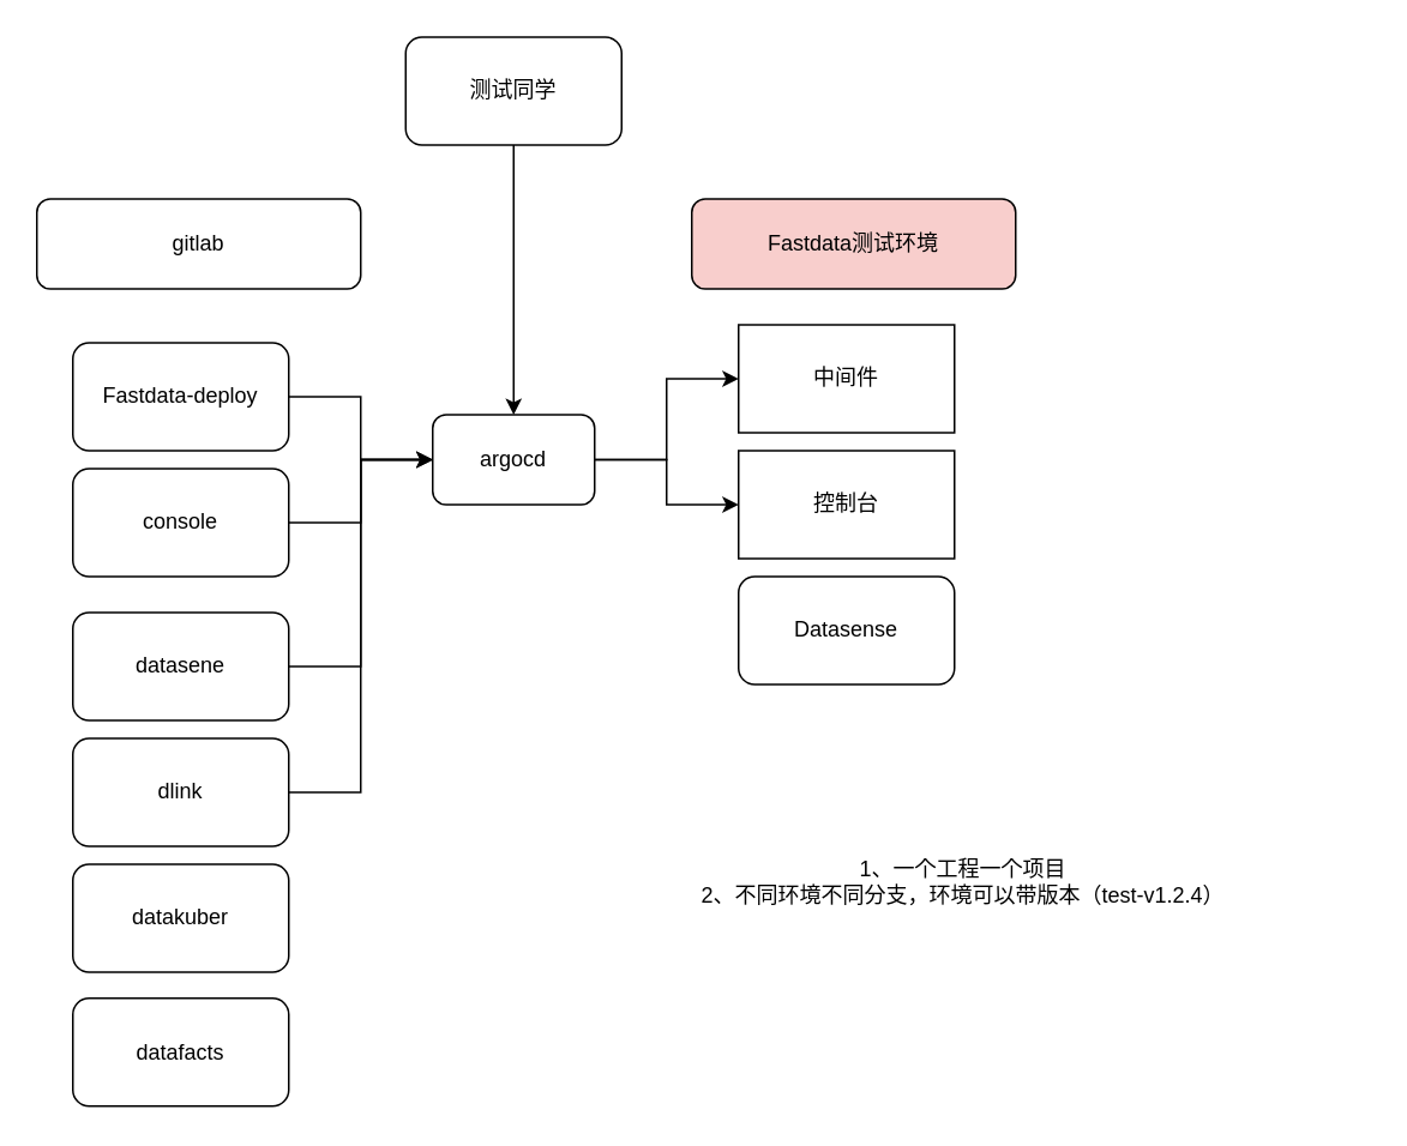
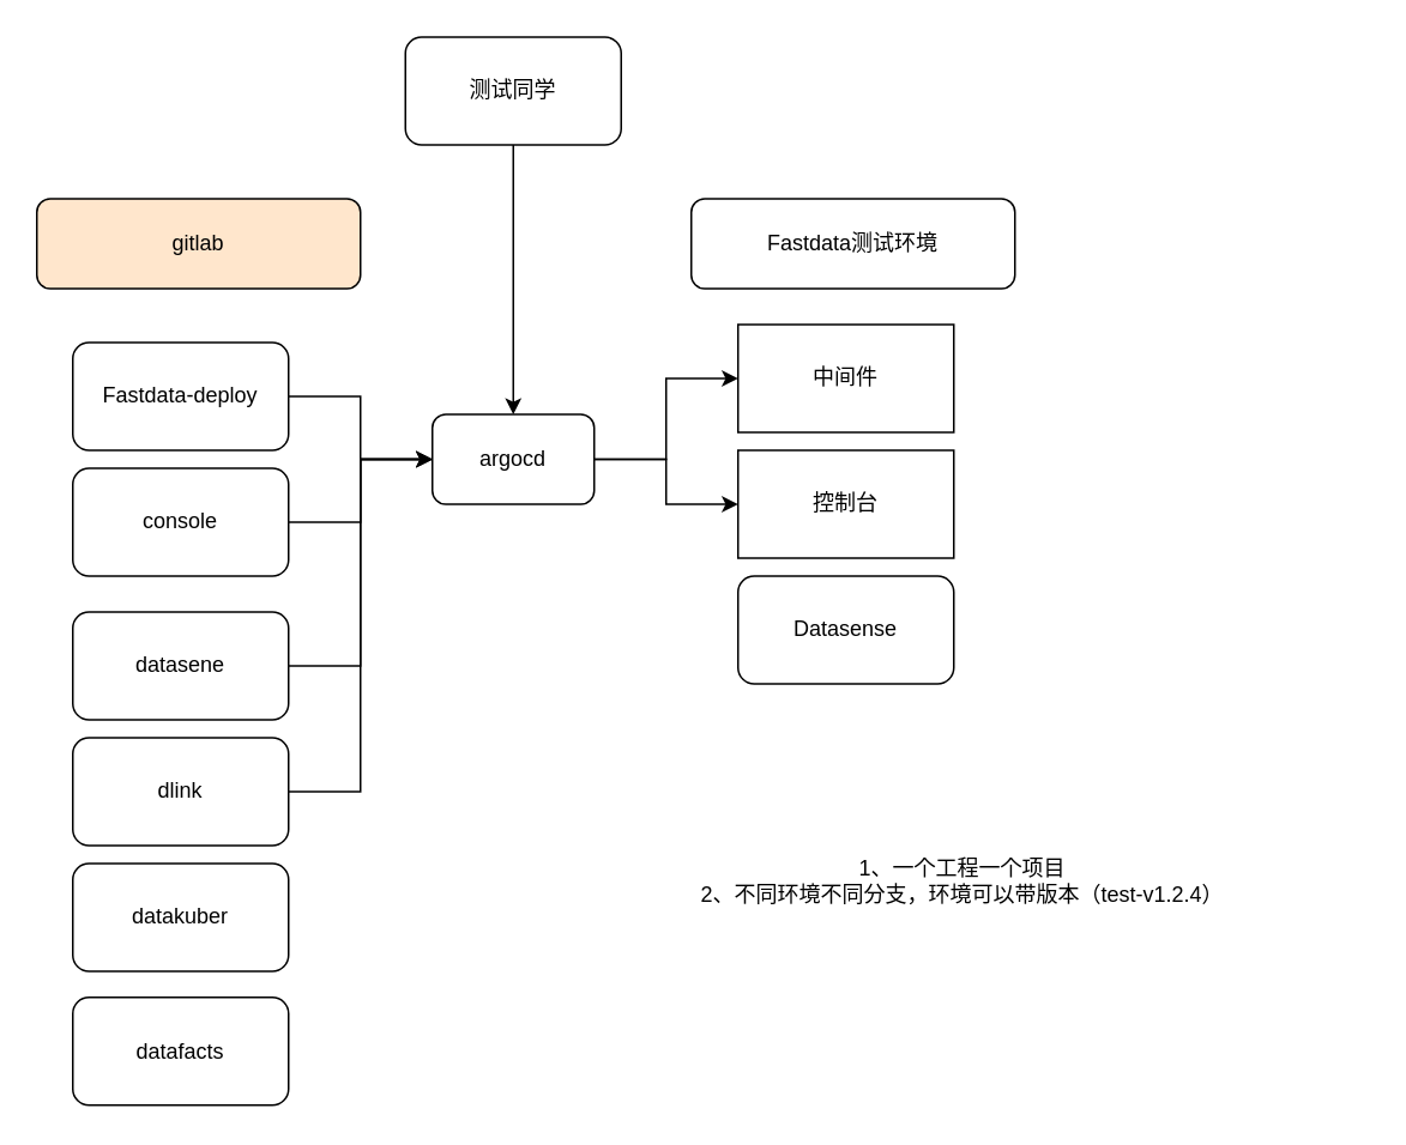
  <mxCell id="0" />
  <mxCell id="1" parent="0" />
- <mxCell id="2" value="Fastdata测试环境" style="rounded=1;whiteSpace=wrap;html=1;fillColor=#f8cecc;" vertex="1" parent="1"><mxGeometry x="384" y="110" width="180" height="50" as="geometry" /></mxCell>
+ <mxCell id="2" value="Fastdata测试环境" style="rounded=1;whiteSpace=wrap;html=1;" vertex="1" parent="1"><mxGeometry x="384" y="110" width="180" height="50" as="geometry" /></mxCell>
  <mxCell id="3" value="中间件" style="rounded=0;whiteSpace=wrap;html=1;" vertex="1" parent="1"><mxGeometry x="410" y="180" width="120" height="60" as="geometry" /></mxCell>
  <mxCell id="4" value="控制台" style="rounded=0;whiteSpace=wrap;html=1;" vertex="1" parent="1"><mxGeometry x="410" y="250" width="120" height="60" as="geometry" /></mxCell>
  <mxCell id="5" value="Datasense" style="whiteSpace=wrap;html=1;rounded=1;" vertex="1" parent="1"><mxGeometry x="410" y="320" width="120" height="60" as="geometry" /></mxCell>
  <mxCell id="6" style="edgeStyle=orthogonalEdgeStyle;rounded=0;orthogonalLoop=1;jettySize=auto;html=1;exitX=1;exitY=0.5;exitDx=0;exitDy=0;entryX=0;entryY=0.5;entryDx=0;entryDy=0;" edge="1" parent="1" source="7" target="11"><mxGeometry relative="1" as="geometry" /></mxCell>
  <mxCell id="7" value="Fastdata-deploy" style="rounded=1;whiteSpace=wrap;html=1;" vertex="1" parent="1"><mxGeometry x="40" y="190" width="120" height="60" as="geometry" /></mxCell>
- <mxCell id="8" value="gitlab" style="rounded=1;whiteSpace=wrap;html=1;" vertex="1" parent="1"><mxGeometry x="20" y="110" width="180" height="50" as="geometry" /></mxCell>
+ <mxCell id="8" value="gitlab" style="rounded=1;whiteSpace=wrap;html=1;fillColor=#ffe6cc;" vertex="1" parent="1"><mxGeometry x="20" y="110" width="180" height="50" as="geometry" /></mxCell>
  <mxCell id="9" style="edgeStyle=orthogonalEdgeStyle;rounded=0;orthogonalLoop=1;jettySize=auto;html=1;exitX=1;exitY=0.5;exitDx=0;exitDy=0;entryX=0;entryY=0.5;entryDx=0;entryDy=0;" edge="1" parent="1" source="11" target="3"><mxGeometry relative="1" as="geometry" /></mxCell>
  <mxCell id="10" style="edgeStyle=orthogonalEdgeStyle;rounded=0;orthogonalLoop=1;jettySize=auto;html=1;exitX=1;exitY=0.5;exitDx=0;exitDy=0;" edge="1" parent="1" source="11" target="4"><mxGeometry relative="1" as="geometry" /></mxCell>
  <mxCell id="11" value="argocd" style="rounded=1;whiteSpace=wrap;html=1;" vertex="1" parent="1"><mxGeometry x="240" y="230" width="90" height="50" as="geometry" /></mxCell>
  <mxCell id="12" style="edgeStyle=orthogonalEdgeStyle;rounded=0;orthogonalLoop=1;jettySize=auto;html=1;exitX=1;exitY=0.5;exitDx=0;exitDy=0;" edge="1" parent="1" source="13" target="11"><mxGeometry relative="1" as="geometry" /></mxCell>
  <mxCell id="13" value="console" style="rounded=1;whiteSpace=wrap;html=1;" vertex="1" parent="1"><mxGeometry x="40" y="260" width="120" height="60" as="geometry" /></mxCell>
  <mxCell id="14" style="edgeStyle=orthogonalEdgeStyle;rounded=0;orthogonalLoop=1;jettySize=auto;html=1;" edge="1" parent="1" source="15" target="11"><mxGeometry relative="1" as="geometry"><mxPoint x="285" y="110" as="targetPoint" /></mxGeometry></mxCell>
  <mxCell id="15" value="测试同学" style="rounded=1;whiteSpace=wrap;html=1;" vertex="1" parent="1"><mxGeometry x="225" y="20" width="120" height="60" as="geometry" /></mxCell>
  <mxCell id="16" style="edgeStyle=orthogonalEdgeStyle;rounded=0;orthogonalLoop=1;jettySize=auto;html=1;exitX=1;exitY=0.5;exitDx=0;exitDy=0;entryX=0;entryY=0.5;entryDx=0;entryDy=0;" edge="1" parent="1" source="17" target="11"><mxGeometry relative="1" as="geometry" /></mxCell>
  <mxCell id="17" value="datasene" style="rounded=1;whiteSpace=wrap;html=1;" vertex="1" parent="1"><mxGeometry x="40" y="340" width="120" height="60" as="geometry" /></mxCell>
  <mxCell id="18" style="edgeStyle=orthogonalEdgeStyle;rounded=0;orthogonalLoop=1;jettySize=auto;html=1;exitX=1;exitY=0.5;exitDx=0;exitDy=0;entryX=0;entryY=0.5;entryDx=0;entryDy=0;" edge="1" parent="1" source="19" target="11"><mxGeometry relative="1" as="geometry" /></mxCell>
  <mxCell id="19" value="dlink" style="rounded=1;whiteSpace=wrap;html=1;" vertex="1" parent="1"><mxGeometry x="40" y="410" width="120" height="60" as="geometry" /></mxCell>
  <mxCell id="20" value="1、一个工程一个项目&lt;br&gt;2、不同环境不同分支，环境可以带版本（test-v1.2.4）" style="text;html=1;strokeColor=none;fillColor=none;align=center;verticalAlign=middle;whiteSpace=wrap;rounded=0;" vertex="1" parent="1"><mxGeometry x="310" y="460" width="450" height="60" as="geometry" /></mxCell>
  <mxCell id="21" value="datakuber" style="rounded=1;whiteSpace=wrap;html=1;" vertex="1" parent="1"><mxGeometry x="40" y="480" width="120" height="60" as="geometry" /></mxCell>
  <mxCell id="22" value="datafacts" style="rounded=1;whiteSpace=wrap;html=1;" vertex="1" parent="1"><mxGeometry x="40" y="554.5" width="120" height="60" as="geometry" /></mxCell>
